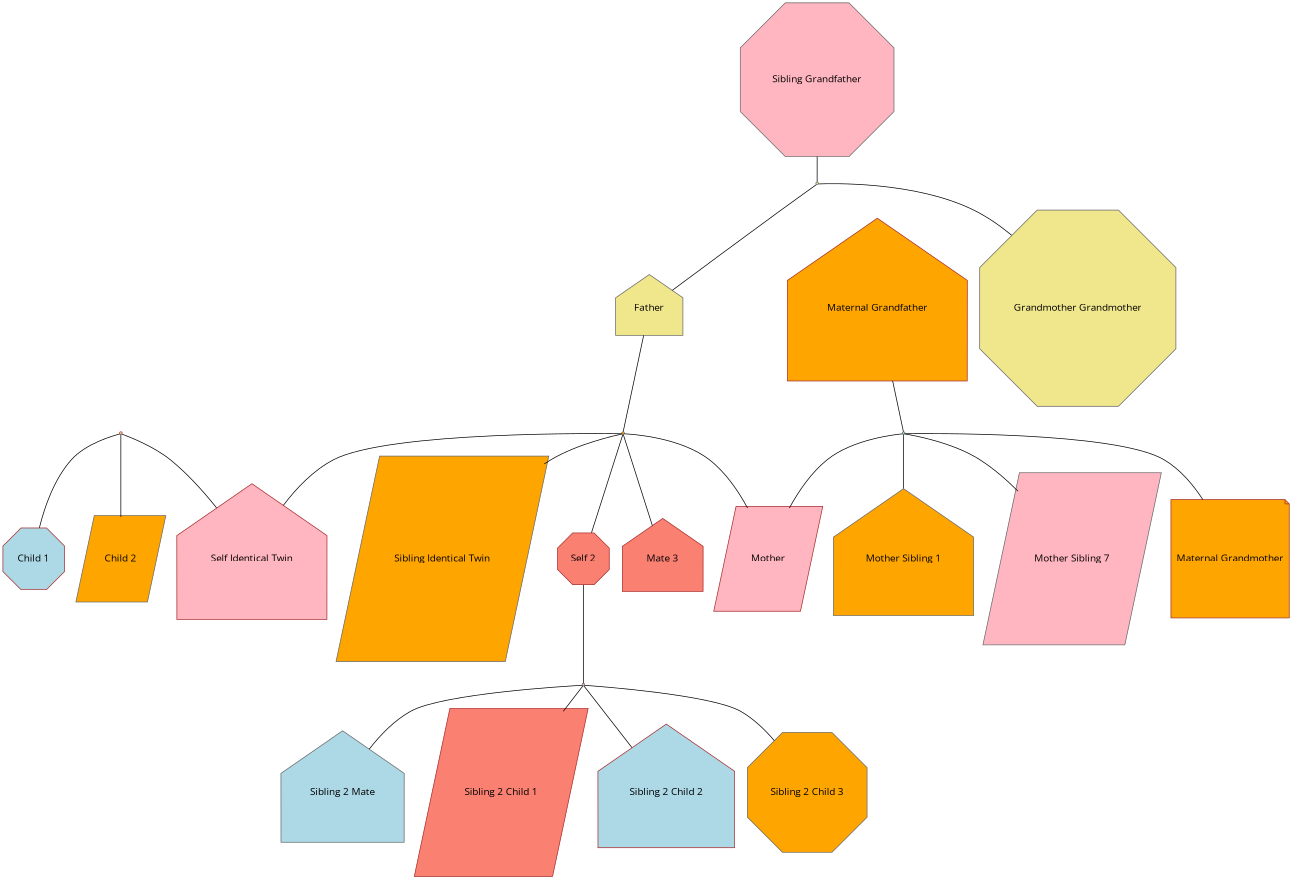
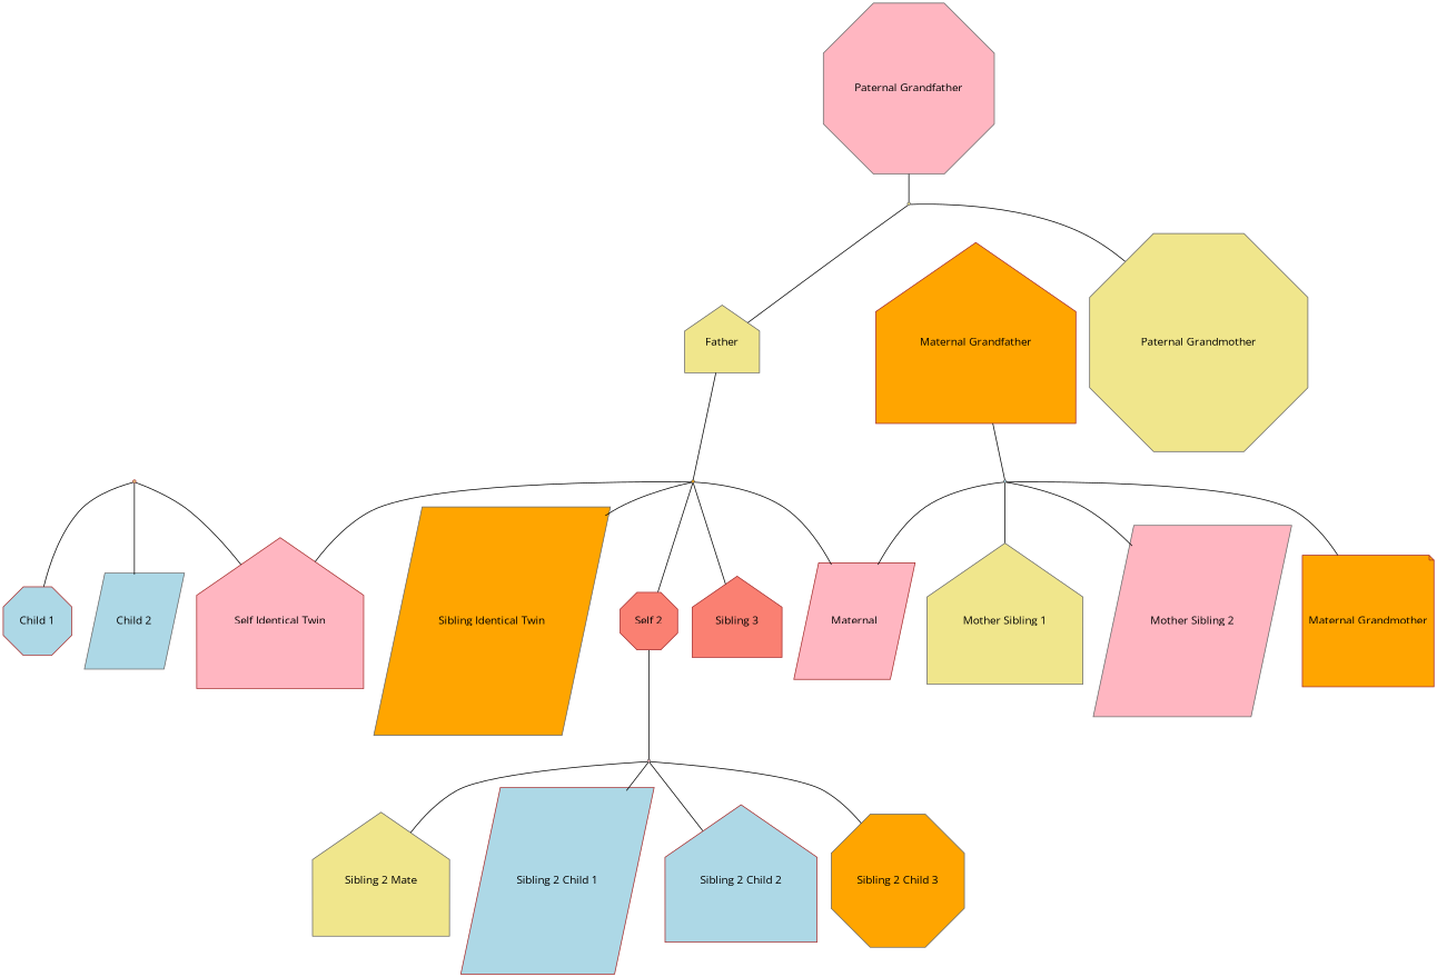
  graph {
    fontname="Open Sans"
    node [color=gray40 fillcolor=khaki fontname="Open Sans" regular=1 shape=house style=filled]
    edge [fontname="Open Sans"]
    "Self Identical Twin" [color=brown fillcolor=lightpink]
    "mate+selfidenticaltwin" [color=brown shape=point regular=""]
    "Child 1" [color=brown fillcolor=lightblue shape=octagon]
-   "Child 2" [fillcolor=orange shape=parallelogram]
+   "Child 2" [fillcolor=lightblue shape=parallelogram]
    "Sibling Identical Twin" [fillcolor=orange shape=parallelogram]
    n6 [color=brown fillcolor=salmon label="Self 2" shape=octagon]
    "sibling2+sibling2mate" [fillcolor=lightpink shape=point regular=""]
-   "Sibling 2 Mate" [fillcolor=lightblue]
-   "Sibling 2 Child 1" [color=brown fillcolor=salmon shape=parallelogram]
+   "Sibling 2 Mate"
+   "Sibling 2 Child 1" [color=brown fillcolor=lightblue shape=parallelogram]
    "Sibling 2 Child 2" [color=brown fillcolor=lightblue]
    "Sibling 2 Child 3" [fillcolor=orange shape=octagon]
-   "Sibling 3" [color=brown fillcolor=salmon label="Mate 3"]
+   "Sibling 3" [color=brown fillcolor=salmon]
    Father
    "father+mother" [fillcolor=orange shape=point regular=""]
-   Mother [color=brown fillcolor=lightpink shape=parallelogram]
-   "Paternal Grandmother" [shape=octagon label="Grandmother Grandmother"]
-   "Paternal Grandfather" [fillcolor=lightpink shape=octagon label="Sibling Grandfather"]
+   Mother [color=brown fillcolor=lightpink shape=parallelogram label=Maternal]
+   "Paternal Grandmother" [shape=octagon]
+   "Paternal Grandfather" [fillcolor=lightpink shape=octagon]
    "paternalgrandfather+paternalgrandmother" [shape=point regular=""]
-   "Mother Sibling 1" [fillcolor=orange]
-   "Mother Sibling 2" [fillcolor=lightpink shape=parallelogram label="Mother Sibling 7"]
+   "Mother Sibling 1"
+   "Mother Sibling 2" [fillcolor=lightpink shape=parallelogram]
    "Maternal Grandmother" [color=brown fillcolor=orange shape=note]
    "Maternal Grandfather" [color=brown fillcolor=orange]
    "maternalgrandfather+maternalgrandmother" [fillcolor=lightblue shape=point regular=""]
    "mate+selfidenticaltwin" -- "Self Identical Twin"
    "mate+selfidenticaltwin" -- "Child 1"
    "mate+selfidenticaltwin" -- "Child 2"
    n6 -- "sibling2+sibling2mate"
    "sibling2+sibling2mate" -- "Sibling 2 Mate"
    "sibling2+sibling2mate" -- "Sibling 2 Child 1"
    "sibling2+sibling2mate" -- "Sibling 2 Child 2"
    "sibling2+sibling2mate" -- "Sibling 2 Child 3"
    Father -- "father+mother"
    "father+mother" -- "Self Identical Twin"
    "father+mother" -- "Sibling Identical Twin"
    "father+mother" -- n6
    "father+mother" -- "Sibling 3"
    "father+mother" -- Mother
    "Paternal Grandfather" -- "paternalgrandfather+paternalgrandmother"
    "paternalgrandfather+paternalgrandmother" -- Father
    "paternalgrandfather+paternalgrandmother" -- "Paternal Grandmother"
    "Maternal Grandfather" -- "maternalgrandfather+maternalgrandmother"
    "maternalgrandfather+maternalgrandmother" -- Mother
    "maternalgrandfather+maternalgrandmother" -- "Mother Sibling 1"
    "maternalgrandfather+maternalgrandmother" -- "Mother Sibling 2"
    "maternalgrandfather+maternalgrandmother" -- "Maternal Grandmother"
  }
